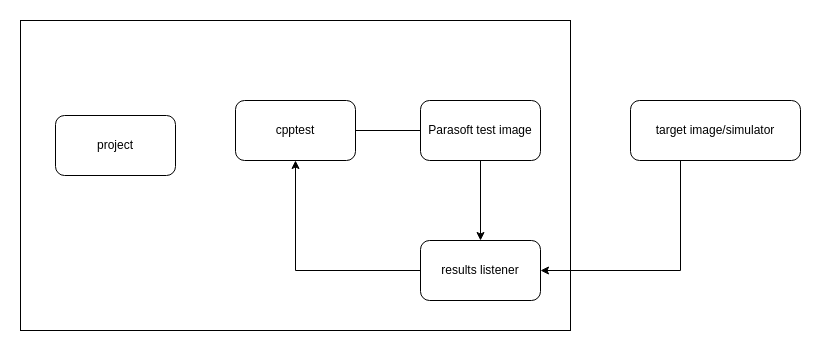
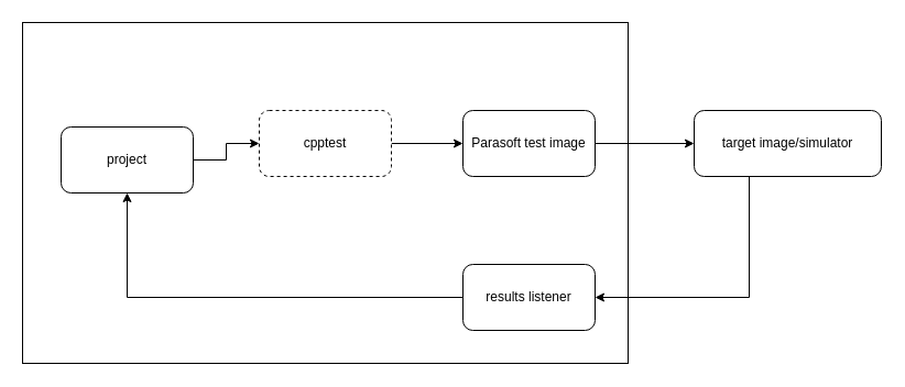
  <mxCell id="0" />
  <mxCell id="1" parent="0" />
  <mxCell id="2" value="" style="rounded=0;whiteSpace=wrap;html=1;" vertex="1" parent="1"><mxGeometry x="20" y="20" width="550" height="310" as="geometry" /></mxCell>
+ <mxCell id="3" value="" style="edgeStyle=orthogonalEdgeStyle;rounded=0;orthogonalLoop=1;jettySize=auto;html=1;" edge="1" parent="1" source="4" target="12"><mxGeometry relative="1" as="geometry" /></mxCell>
  <mxCell id="4" value="project" style="rounded=1;whiteSpace=wrap;html=1;" vertex="1" parent="1"><mxGeometry x="55" y="115" width="120" height="60" as="geometry" /></mxCell>
- <mxCell id="5" value="" style="edgeStyle=orthogonalEdgeStyle;rounded=0;orthogonalLoop=1;jettySize=auto;html=1;" edge="1" parent="1" source="6" target="10"><mxGeometry relative="1" as="geometry" /></mxCell>
+ <mxCell id="5" value="" style="edgeStyle=orthogonalEdgeStyle;rounded=0;orthogonalLoop=1;jettySize=auto;html=1;" edge="1" parent="1" source="6" target="8"><mxGeometry relative="1" as="geometry" /></mxCell>
  <mxCell id="6" value="Parasoft test image" style="rounded=1;whiteSpace=wrap;html=1;" vertex="1" parent="1"><mxGeometry x="420" y="100" width="120" height="60" as="geometry" /></mxCell>
  <mxCell id="7" value="" style="edgeStyle=orthogonalEdgeStyle;rounded=0;orthogonalLoop=1;jettySize=auto;html=1;" edge="1" parent="1" source="8" target="10"><mxGeometry relative="1" as="geometry"><Array as="points"><mxPoint x="680" y="270" /></Array></mxGeometry></mxCell>
  <mxCell id="8" value="target image/&lt;span style=&quot;background-color: transparent; color: light-dark(rgb(0, 0, 0), rgb(255, 255, 255));&quot;&gt;simulator&lt;/span&gt;" style="rounded=1;whiteSpace=wrap;html=1;" vertex="1" parent="1"><mxGeometry x="630" y="100" width="170" height="60" as="geometry" /></mxCell>
- <mxCell id="9" value="" style="edgeStyle=orthogonalEdgeStyle;rounded=0;orthogonalLoop=1;jettySize=auto;html=1;" edge="1" parent="1" source="10" target="12"><mxGeometry relative="1" as="geometry" /></mxCell>
+ <mxCell id="9" value="" style="edgeStyle=orthogonalEdgeStyle;rounded=0;orthogonalLoop=1;jettySize=auto;html=1;" edge="1" parent="1" source="10" target="4"><mxGeometry relative="1" as="geometry" /></mxCell>
  <mxCell id="10" value="results listener" style="whiteSpace=wrap;html=1;rounded=1;" vertex="1" parent="1"><mxGeometry x="420" y="240" width="120" height="60" as="geometry" /></mxCell>
- <mxCell id="11" value="" style="edgeStyle=orthogonalEdgeStyle;rounded=0;orthogonalLoop=1;jettySize=auto;html=1;endArrow=none;" edge="1" parent="1" source="12" target="6"><mxGeometry relative="1" as="geometry" /></mxCell>
- <mxCell id="12" value="cpptest" style="rounded=1;whiteSpace=wrap;html=1;" vertex="1" parent="1"><mxGeometry x="235" y="100" width="120" height="60" as="geometry" /></mxCell>
+ <mxCell id="11" value="" style="edgeStyle=orthogonalEdgeStyle;rounded=0;orthogonalLoop=1;jettySize=auto;html=1;" edge="1" parent="1" source="12" target="6"><mxGeometry relative="1" as="geometry" /></mxCell>
+ <mxCell id="12" value="cpptest" style="rounded=1;whiteSpace=wrap;html=1;dashed=1;" vertex="1" parent="1"><mxGeometry x="235" y="100" width="120" height="60" as="geometry" /></mxCell>
